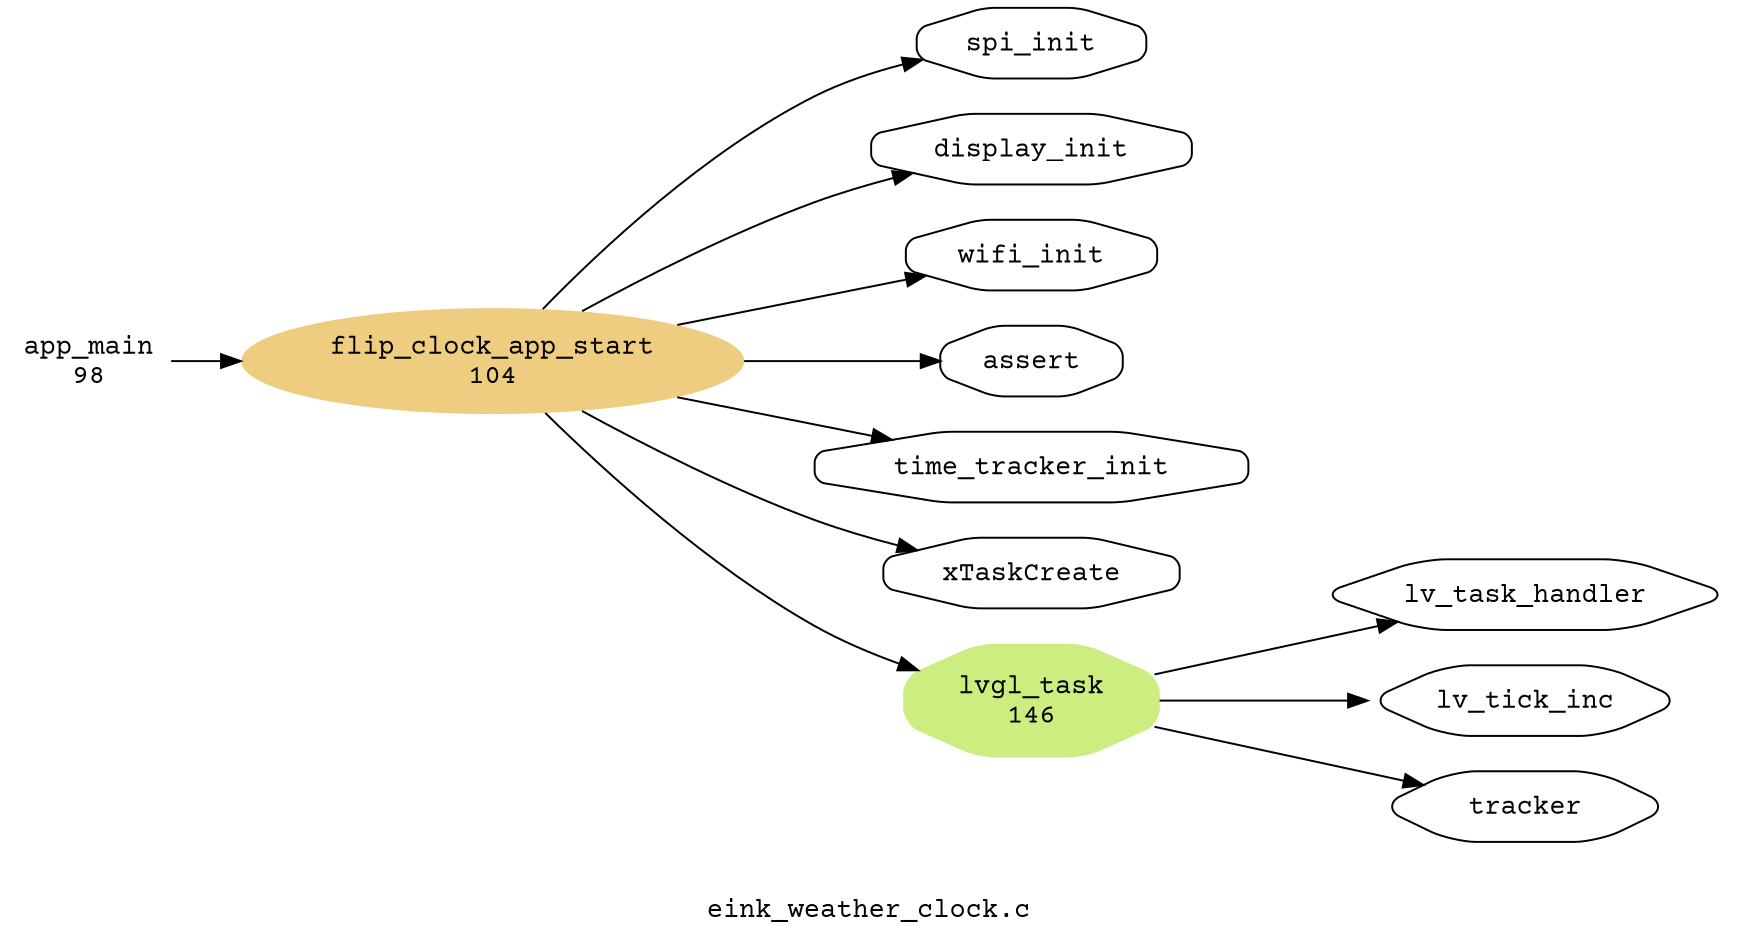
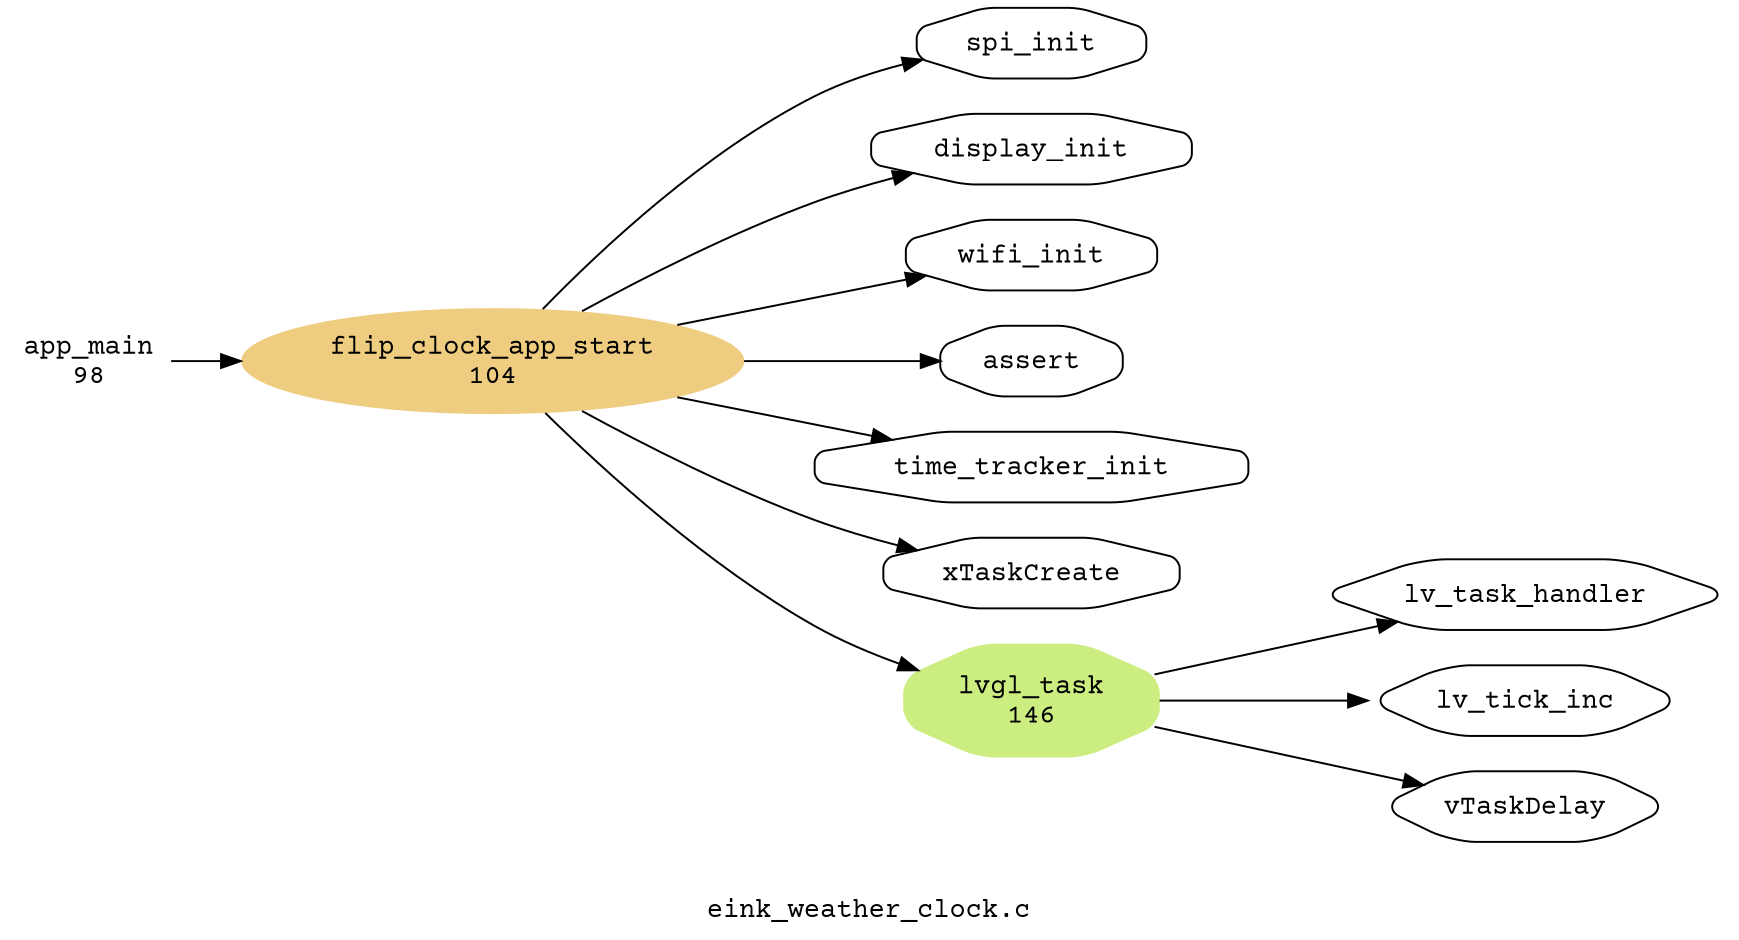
  strict digraph {
    fontname="Courier Prime"
    label="eink_weather_clock.c"
    rankdir=LR
    splines=true
    node [fillcolor="#ffffff" fontname="Courier Prime" peripheries=1 shape=octagon style="filled,rounded"]
    edge [fontname="Courier Prime"]
    n1 [height=0.52778 label="app_main\n98" peripheries=0 shape=box width=1.0694]
    n2 [fillcolor="#eecc80" height=0.74639 label="flip_clock_app_start\n104" peripheries=0 shape=ellipse width=2.6713]
    n3 [height=0.5 label=spi_init width=1.1529]
    n4 [height=0.5 label=display_init width=1.6219]
    n5 [height=0.5 label=wifi_init width=1.192]
    n6 [height=0.5 label=assert width=1.0357]
    n7 [height=0.5 label=time_tracker_init width=2.2668]
    n8 [height=0.5 label=xTaskCreate width=1.7978]
    n9 [fillcolor="#ccee80" height=0.80789 label="lvgl_task\n146" peripheries=0 width=1.467]
    n10 [height=0.5 label=lv_task_handler shape=hexagon width=2.314]
    n11 [height=0.5 label=lv_tick_inc shape=hexagon width=1.6469]
-   n12 [height=0.5 label=tracker shape=hexagon width=1.7928]
+   n12 [height=0.5 label=vTaskDelay shape=hexagon width=1.7928]
    n1 -> n2
    n2 -> n3
    n2 -> n4
    n2 -> n5
    n2 -> n6
    n2 -> n7
    n2 -> n8
    n2 -> n9
    n9 -> n10
    n9 -> n11
    n9 -> n12
  }
